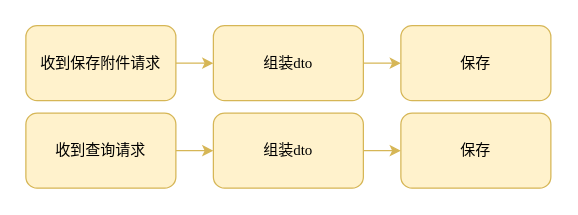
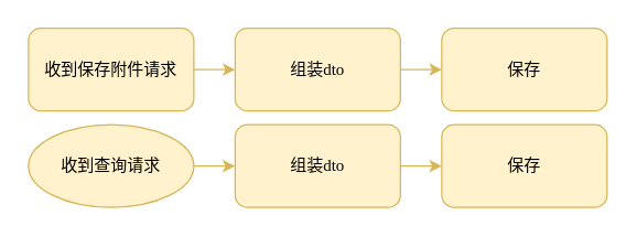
  <mxCell id="0" />
  <mxCell id="1" parent="0" />
  <mxCell id="2" style="edgeStyle=none;html=1;exitX=1;exitY=0.5;exitDx=0;exitDy=0;entryX=0;entryY=0.5;entryDx=0;entryDy=0;fillColor=#fff2cc;strokeColor=#d6b656;fontFamily=仿宋;" edge="1" parent="1" source="3" target="5"><mxGeometry relative="1" as="geometry" /></mxCell>
  <mxCell id="3" value="收到保存附件请求" style="rounded=1;whiteSpace=wrap;html=1;fillColor=#fff2cc;strokeColor=#d6b656;fontFamily=仿宋;" vertex="1" parent="1"><mxGeometry x="20" y="20" width="120" height="60" as="geometry" /></mxCell>
  <mxCell id="4" style="edgeStyle=none;html=1;exitX=1;exitY=0.5;exitDx=0;exitDy=0;entryX=0;entryY=0.5;entryDx=0;entryDy=0;fillColor=#fff2cc;strokeColor=#d6b656;fontFamily=仿宋;" edge="1" parent="1" source="5" target="6"><mxGeometry relative="1" as="geometry" /></mxCell>
  <mxCell id="5" value="组装dto" style="rounded=1;whiteSpace=wrap;html=1;fillColor=#fff2cc;strokeColor=#d6b656;fontFamily=仿宋;" vertex="1" parent="1"><mxGeometry x="170" y="20" width="120" height="60" as="geometry" /></mxCell>
  <mxCell id="6" value="保存" style="rounded=1;whiteSpace=wrap;html=1;fillColor=#fff2cc;strokeColor=#d6b656;fontFamily=仿宋;" vertex="1" parent="1"><mxGeometry x="320" y="20" width="120" height="60" as="geometry" /></mxCell>
  <mxCell id="7" style="edgeStyle=none;html=1;exitX=1;exitY=0.5;exitDx=0;exitDy=0;entryX=0;entryY=0.5;entryDx=0;entryDy=0;fillColor=#fff2cc;strokeColor=#d6b656;fontFamily=仿宋;" edge="1" parent="1" source="8" target="10"><mxGeometry relative="1" as="geometry" /></mxCell>
- <mxCell id="8" value="收到查询请求" style="rounded=1;whiteSpace=wrap;html=1;fillColor=#fff2cc;strokeColor=#d6b656;fontFamily=仿宋;" vertex="1" parent="1"><mxGeometry x="20" y="90" width="120" height="60" as="geometry" /></mxCell>
+ <mxCell id="8" value="收到查询请求" style="ellipse;whiteSpace=wrap;html=1;fillColor=#fff2cc;strokeColor=#d6b656;fontFamily=仿宋;" vertex="1" parent="1"><mxGeometry x="20" y="90" width="120" height="60" as="geometry" /></mxCell>
  <mxCell id="9" style="edgeStyle=none;html=1;exitX=1;exitY=0.5;exitDx=0;exitDy=0;entryX=0;entryY=0.5;entryDx=0;entryDy=0;fillColor=#fff2cc;strokeColor=#d6b656;fontFamily=仿宋;" edge="1" parent="1" source="10" target="11"><mxGeometry relative="1" as="geometry" /></mxCell>
  <mxCell id="10" value="组装dto" style="rounded=1;whiteSpace=wrap;html=1;fillColor=#fff2cc;strokeColor=#d6b656;fontFamily=仿宋;" vertex="1" parent="1"><mxGeometry x="170" y="90" width="120" height="60" as="geometry" /></mxCell>
  <mxCell id="11" value="保存" style="rounded=1;whiteSpace=wrap;html=1;fillColor=#fff2cc;strokeColor=#d6b656;fontFamily=仿宋;" vertex="1" parent="1"><mxGeometry x="320" y="90" width="120" height="60" as="geometry" /></mxCell>
